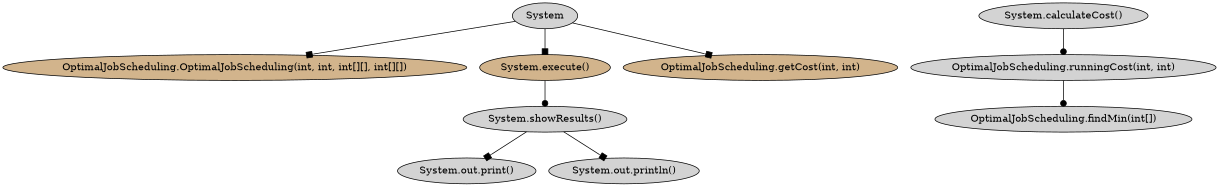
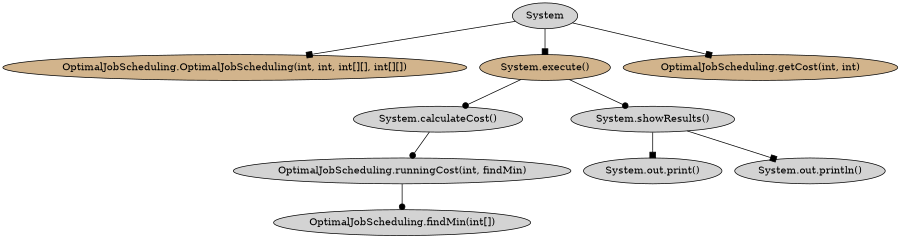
  digraph {
    node [fillcolor=lightgrey style=filled]
    edge [arrowhead=box]
    n1 [label=System]
    "OptimalJobScheduling.OptimalJobScheduling(int, int, int[][], int[][])" [fillcolor=tan]
    n3 [fillcolor=tan label="System.execute()"]
    "OptimalJobScheduling.getCost(int, int)" [fillcolor=tan]
    n5 [label="System.calculateCost()"]
    n6 [label="System.showResults()"]
-   "OptimalJobScheduling.runningCost(int, int)"
+   "OptimalJobScheduling.runningCost(int, int)" [label="OptimalJobScheduling.runningCost(int, findMin)"]
    "System.out.print()"
    "System.out.println()"
    "OptimalJobScheduling.findMin(int[])"
    n1 -> "OptimalJobScheduling.OptimalJobScheduling(int, int, int[][], int[][])"
    n1 -> n3
    n1 -> "OptimalJobScheduling.getCost(int, int)"
+   n3 -> n5 [arrowhead=dot]
    n3 -> n6 [arrowhead=dot]
    n5 -> "OptimalJobScheduling.runningCost(int, int)" [arrowhead=dot]
    n6 -> "System.out.print()"
    n6 -> "System.out.println()"
    "OptimalJobScheduling.runningCost(int, int)" -> "OptimalJobScheduling.findMin(int[])" [arrowhead=dot]
  }
